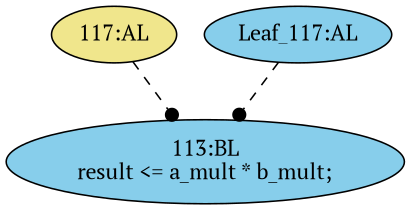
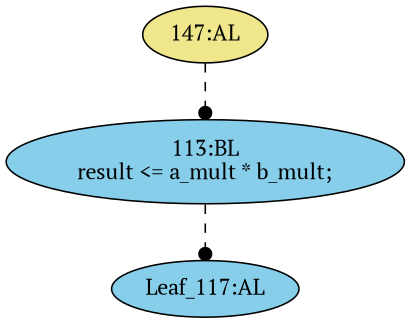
  strict digraph {
    fontname="PT Serif"
    node [fillcolor=skyblue fontname="PT Serif" style=filled]
    edge [arrowhead=dot color=black cond="[]" fontname="PT Serif" lineno=None style=dashed]
-   n1 [ast="<pyverilog.vparser.ast.Always object at 0x7f2a7b14b0d0>" clk_sens=False fillcolor=khaki label="117:AL" sens="['a_mult', 'b_mult']" statements="[]" typ=Always use_var="['a_mult', 'b_mult']"]
+   n1 [ast="<pyverilog.vparser.ast.Always object at 0x7f2a7b14b0d0>" clk_sens=False fillcolor=khaki label="147:AL" sens="['a_mult', 'b_mult']" statements="[]" typ=Always use_var="['a_mult', 'b_mult']"]
    n2 [ast="<pyverilog.vparser.ast.Block object at 0x7f2a7b14b090>" label="113:BL\nresult <= a_mult * b_mult;" statements="[<pyverilog.vparser.ast.NonblockingSubstitution object at 0x7f2a7b13ac10>]" typ=Block]
    n3 [def_var="['result']" label="Leaf_117:AL"]
    n1 -> n2
-   n3 -> n2
+   n2 -> n3
  }
